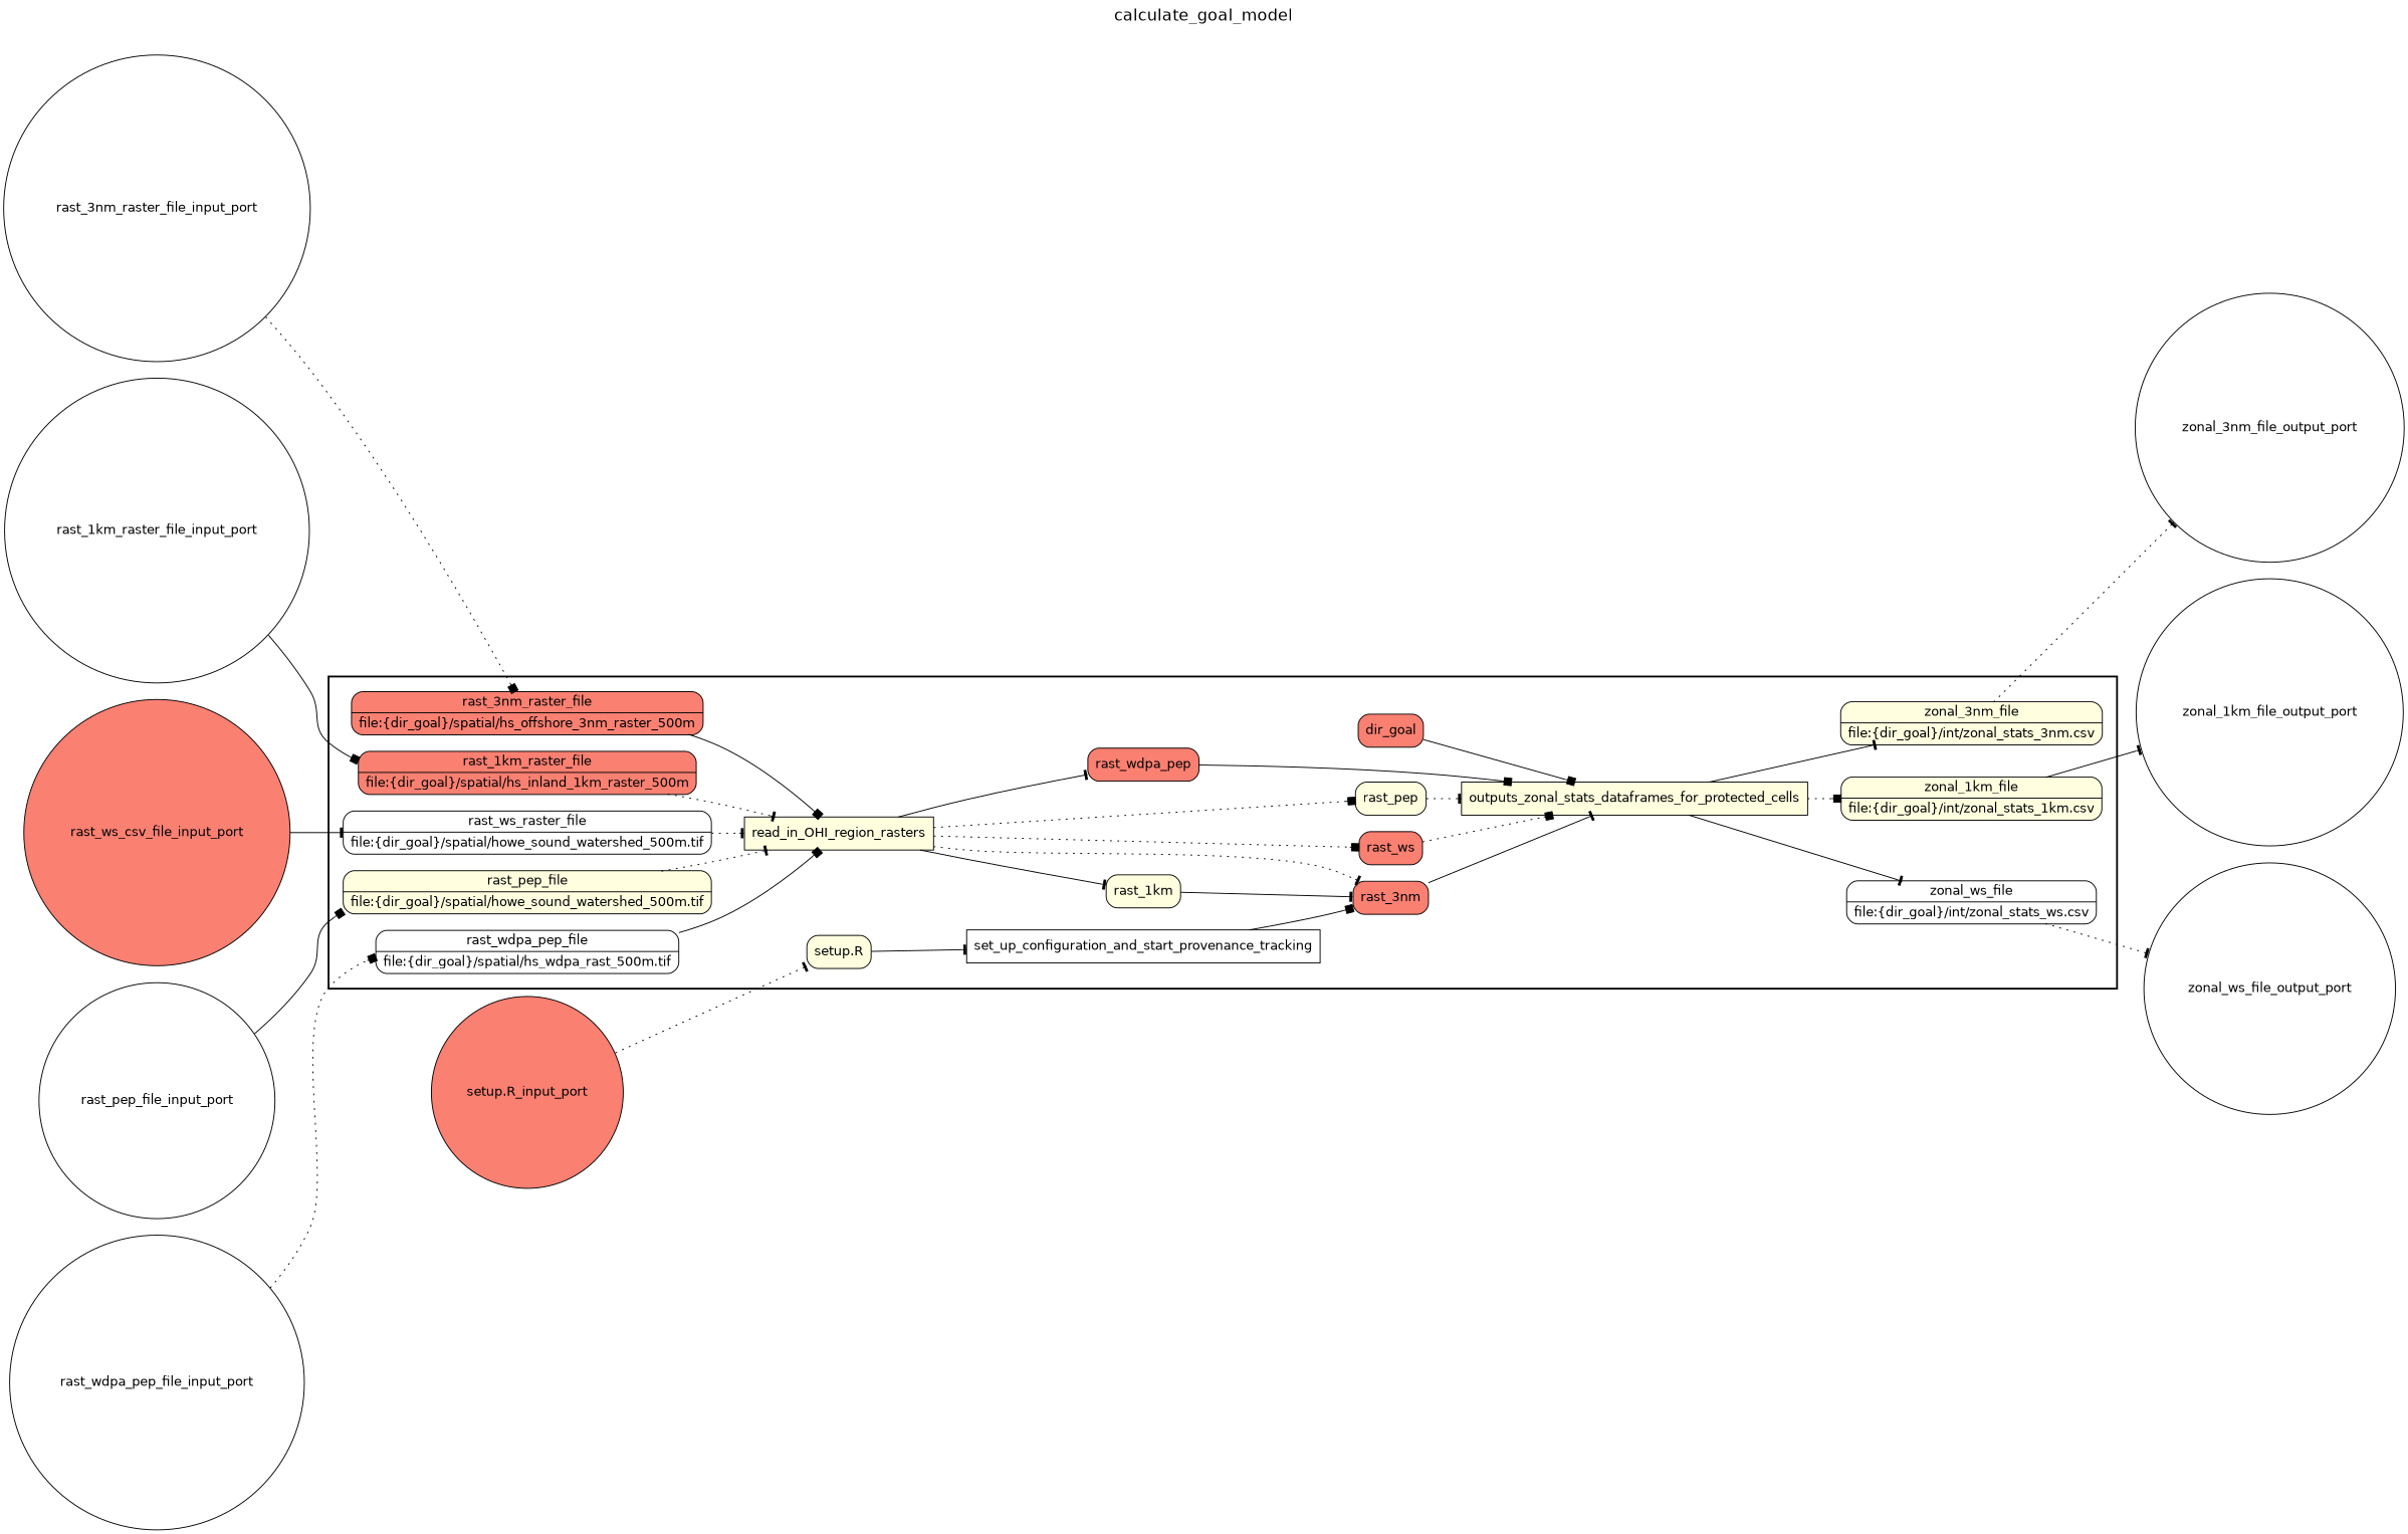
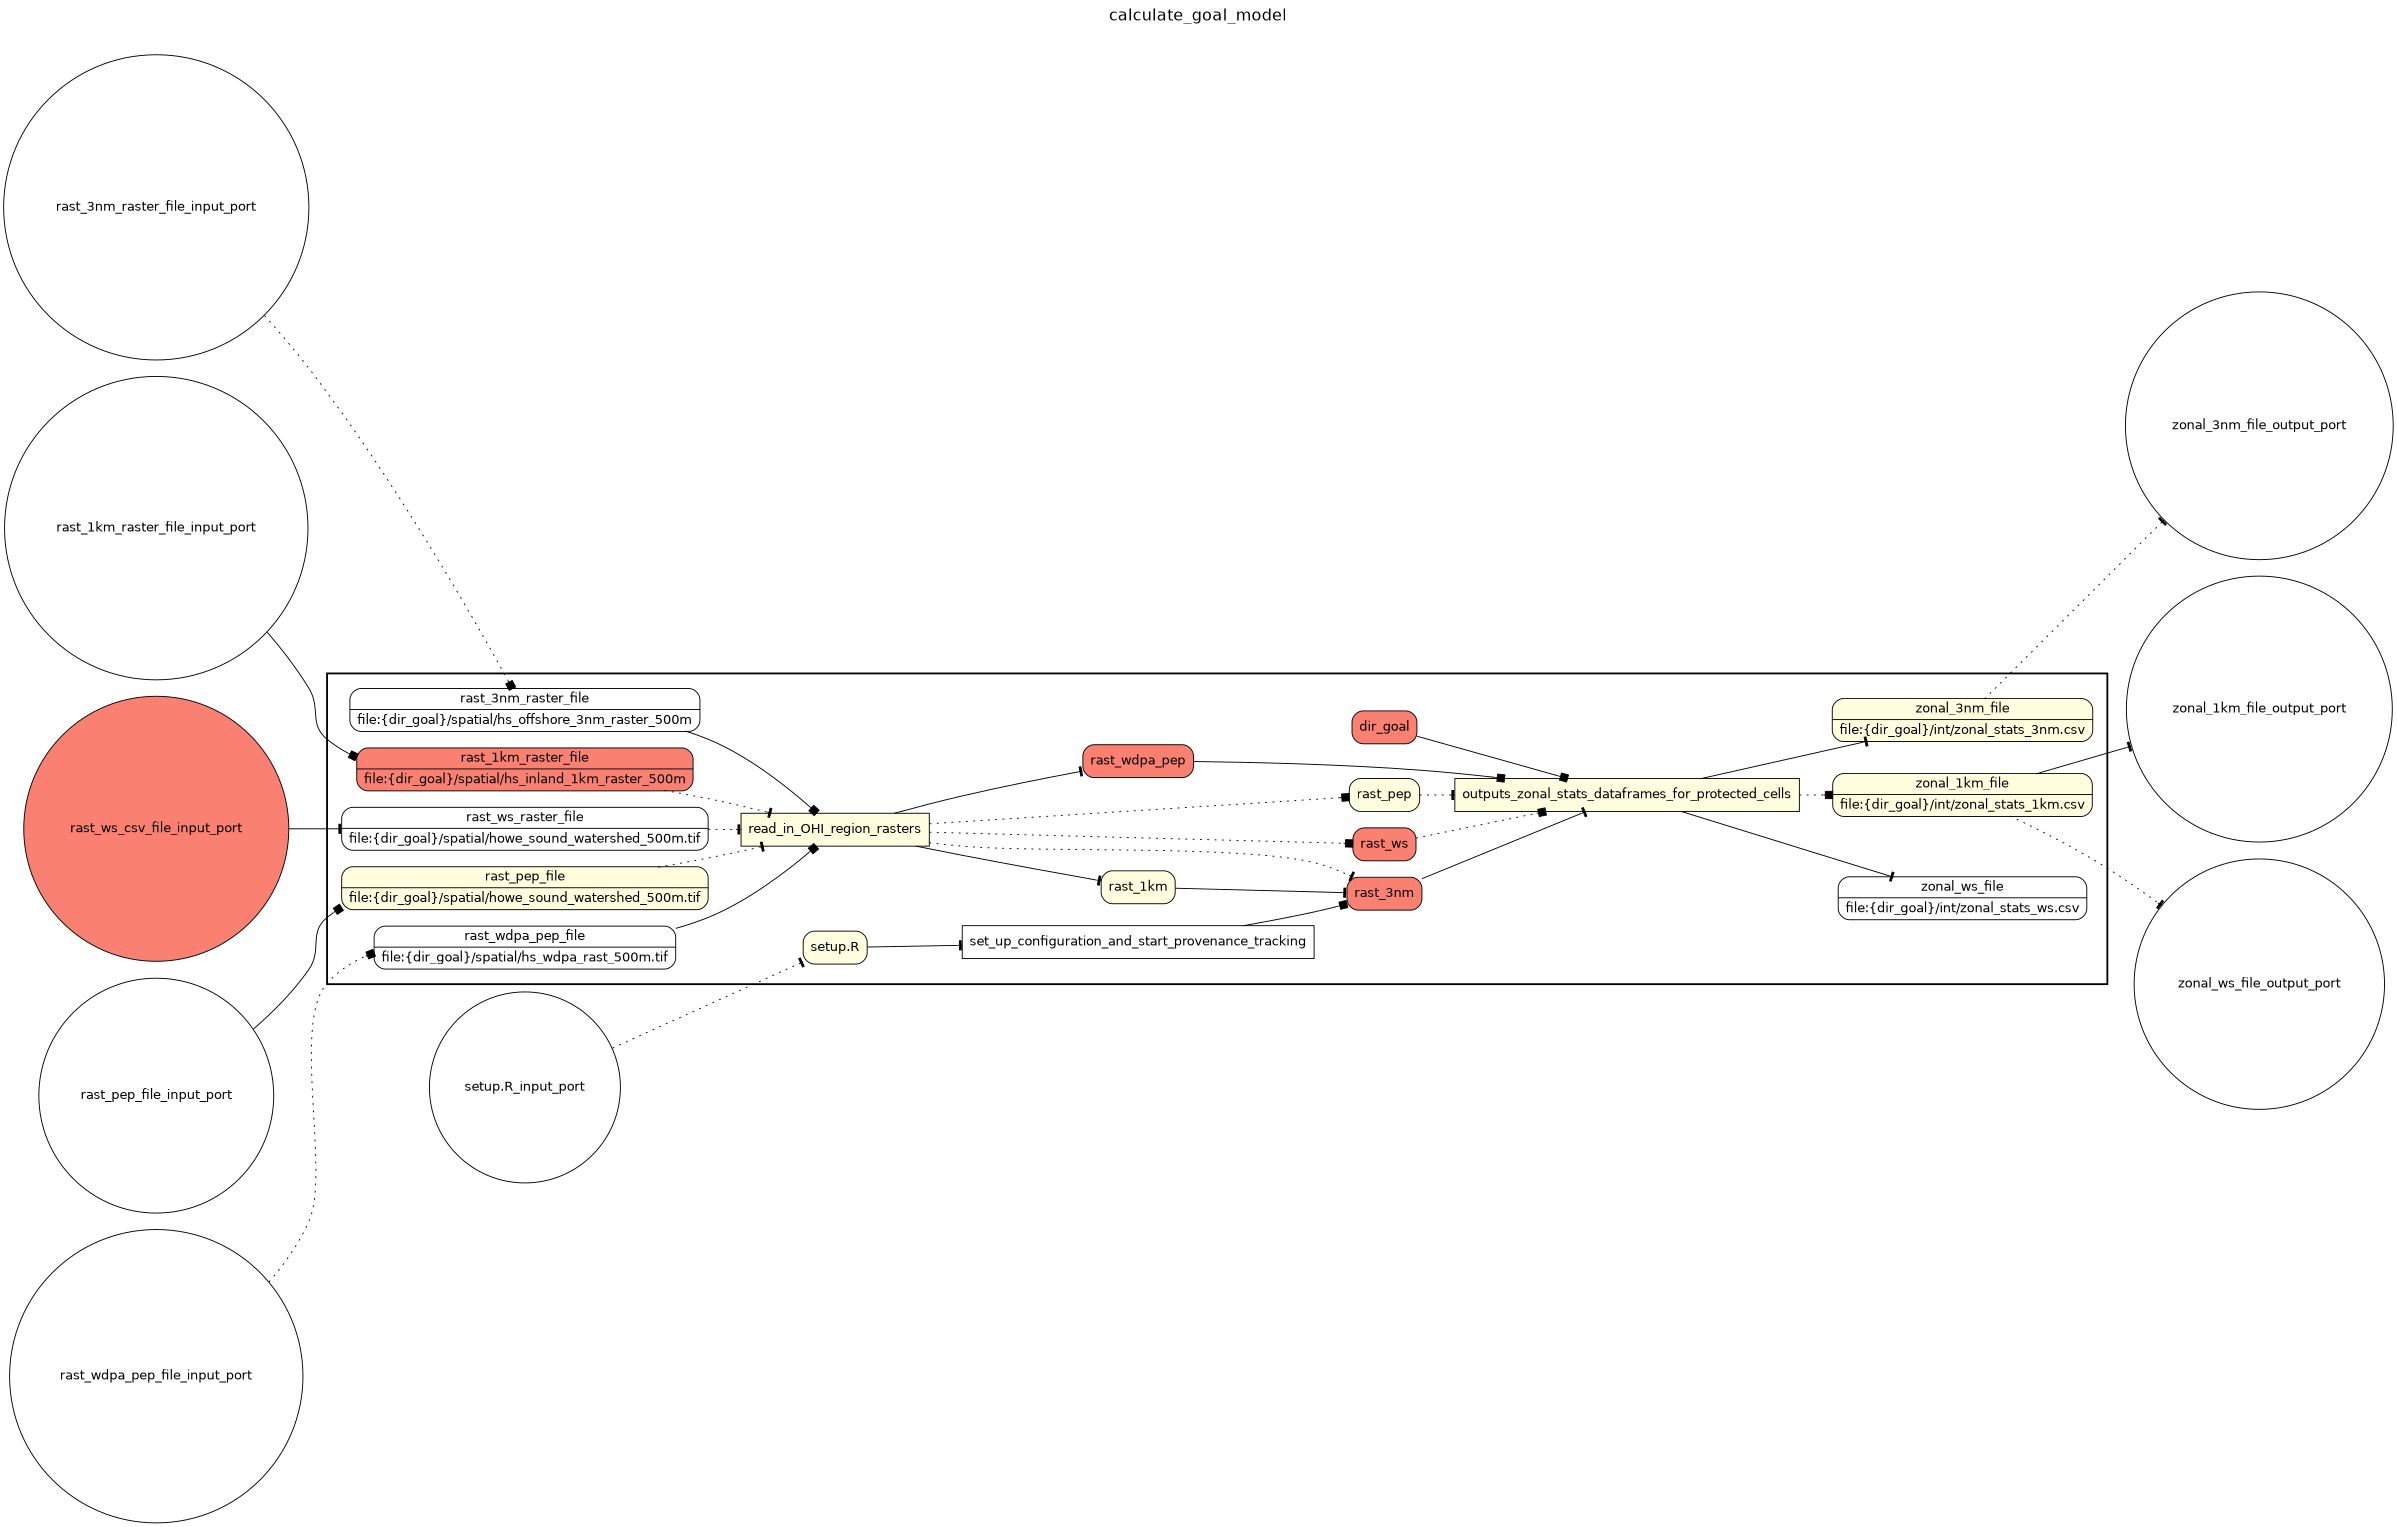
  digraph {
    fontname=Helvetica
    fontsize=18
    label=calculate_goal_model
    labelloc=t
    rankdir=LR
    node [fillcolor=white fontname=Helvetica peripheries=1 shape=box style="rounded,filled"]
    edge [arrowhead=tee style=solid]
    set_up_configuration_and_start_provenance_tracking [style=filled]
    dir_goal [fillcolor=salmon]
    read_in_OHI_region_rasters [fillcolor=lightyellow style=filled]
    rast_3nm [fillcolor=salmon]
    rast_1km [fillcolor=lightyellow]
    rast_ws [fillcolor=salmon]
    rast_pep [fillcolor=lightyellow]
    rast_wdpa_pep [fillcolor=salmon]
    outputs_zonal_stats_dataframes_for_protected_cells [fillcolor=lightyellow style=filled]
    n10 [fillcolor=lightyellow label="{{<f0> zonal_3nm_file |<f1> file\:\{dir_goal\}/int/zonal_stats_3nm.csv}}" rankdir=LR shape=record]
    n11 [fillcolor=lightyellow label="{{<f0> zonal_1km_file |<f1> file\:\{dir_goal\}/int/zonal_stats_1km.csv}}" rankdir=LR shape=record]
    n12 [label="{{<f0> zonal_ws_file |<f1> file\:\{dir_goal\}/int/zonal_stats_ws.csv}}" rankdir=LR shape=record]
    "setup.R" [fillcolor=lightyellow]
-   n14 [fillcolor=salmon label="{{<f0> rast_3nm_raster_file |<f1> file\:\{dir_goal\}/spatial/hs_offshore_3nm_raster_500m}}" rankdir=LR shape=record]
+   n14 [label="{{<f0> rast_3nm_raster_file |<f1> file\:\{dir_goal\}/spatial/hs_offshore_3nm_raster_500m}}" rankdir=LR shape=record]
    n15 [fillcolor=salmon label="{{<f0> rast_1km_raster_file |<f1> file\:\{dir_goal\}/spatial/hs_inland_1km_raster_500m}}" rankdir=LR shape=record]
    n16 [label="{{<f0> rast_ws_raster_file |<f1> file\:\{dir_goal\}/spatial/howe_sound_watershed_500m.tif}}" rankdir=LR shape=record]
    n17 [fillcolor=lightyellow label="{{<f0> rast_pep_file |<f1> file\:\{dir_goal\}/spatial/howe_sound_watershed_500m.tif}}" rankdir=LR shape=record]
    n18 [label="{{<f0> rast_wdpa_pep_file |<f1> file\:\{dir_goal\}/spatial/hs_wdpa_rast_500m.tif}}" rankdir=LR shape=record]
    zonal_3nm_file_output_port [shape=circle width=0.2]
    zonal_1km_file_output_port [shape=circle width=0.2]
    zonal_ws_file_output_port [shape=circle width=0.2]
-   "setup.R_input_port" [fillcolor=salmon shape=circle width=0.2]
+   "setup.R_input_port" [shape=circle width=0.2]
    rast_3nm_raster_file_input_port [shape=circle width=0.2]
    rast_1km_raster_file_input_port [shape=circle width=0.2]
    n25 [fillcolor=salmon label=rast_ws_csv_file_input_port shape=circle width=0.2]
    rast_pep_file_input_port [shape=circle width=0.2]
    rast_wdpa_pep_file_input_port [shape=circle width=0.2]
    subgraph cluster_1 {
      color=black
      label=""
      penwidth=2
      subgraph cluster_2 {
        color=black
        label=""
        penwidth=0
        set_up_configuration_and_start_provenance_tracking
        dir_goal
        read_in_OHI_region_rasters
        rast_3nm
        rast_1km
        rast_ws
        rast_pep
        rast_wdpa_pep
        outputs_zonal_stats_dataframes_for_protected_cells
        n10
        n11
        n12
        "setup.R"
        n14
        n15
        n16
        n17
        n18
      }
    }
    set_up_configuration_and_start_provenance_tracking -> rast_3nm [arrowhead=box]
    dir_goal -> outputs_zonal_stats_dataframes_for_protected_cells [arrowhead=box]
    read_in_OHI_region_rasters -> rast_3nm [style=dotted]
    read_in_OHI_region_rasters -> rast_1km
    read_in_OHI_region_rasters -> rast_ws [arrowhead=box style=dotted]
    read_in_OHI_region_rasters -> rast_pep [arrowhead=box style=dotted]
    read_in_OHI_region_rasters -> rast_wdpa_pep
    rast_3nm -> outputs_zonal_stats_dataframes_for_protected_cells
    rast_1km -> rast_3nm
    rast_ws -> outputs_zonal_stats_dataframes_for_protected_cells [arrowhead=box style=dotted]
    rast_pep -> outputs_zonal_stats_dataframes_for_protected_cells [style=dotted]
    rast_wdpa_pep -> outputs_zonal_stats_dataframes_for_protected_cells [arrowhead=box]
    outputs_zonal_stats_dataframes_for_protected_cells -> n10
    outputs_zonal_stats_dataframes_for_protected_cells -> n11 [arrowhead=box style=dotted]
    outputs_zonal_stats_dataframes_for_protected_cells -> n12
    n10 -> zonal_3nm_file_output_port [style=dotted]
    n11 -> zonal_1km_file_output_port
-   n12 -> zonal_ws_file_output_port [style=dotted]
+   n11 -> zonal_ws_file_output_port [style=dotted]
    "setup.R" -> set_up_configuration_and_start_provenance_tracking
    n14 -> read_in_OHI_region_rasters [arrowhead=box]
    n15 -> read_in_OHI_region_rasters [style=dotted]
    n16 -> read_in_OHI_region_rasters [style=dotted]
    n17 -> read_in_OHI_region_rasters [style=dotted]
    n18 -> read_in_OHI_region_rasters [arrowhead=box]
    "setup.R_input_port" -> "setup.R" [style=dotted]
    rast_3nm_raster_file_input_port -> n14 [arrowhead=box style=dotted]
    rast_1km_raster_file_input_port -> n15 [arrowhead=box]
    n25 -> n16
    rast_pep_file_input_port -> n17 [arrowhead=box]
    rast_wdpa_pep_file_input_port -> n18 [arrowhead=box style=dotted]
  }
